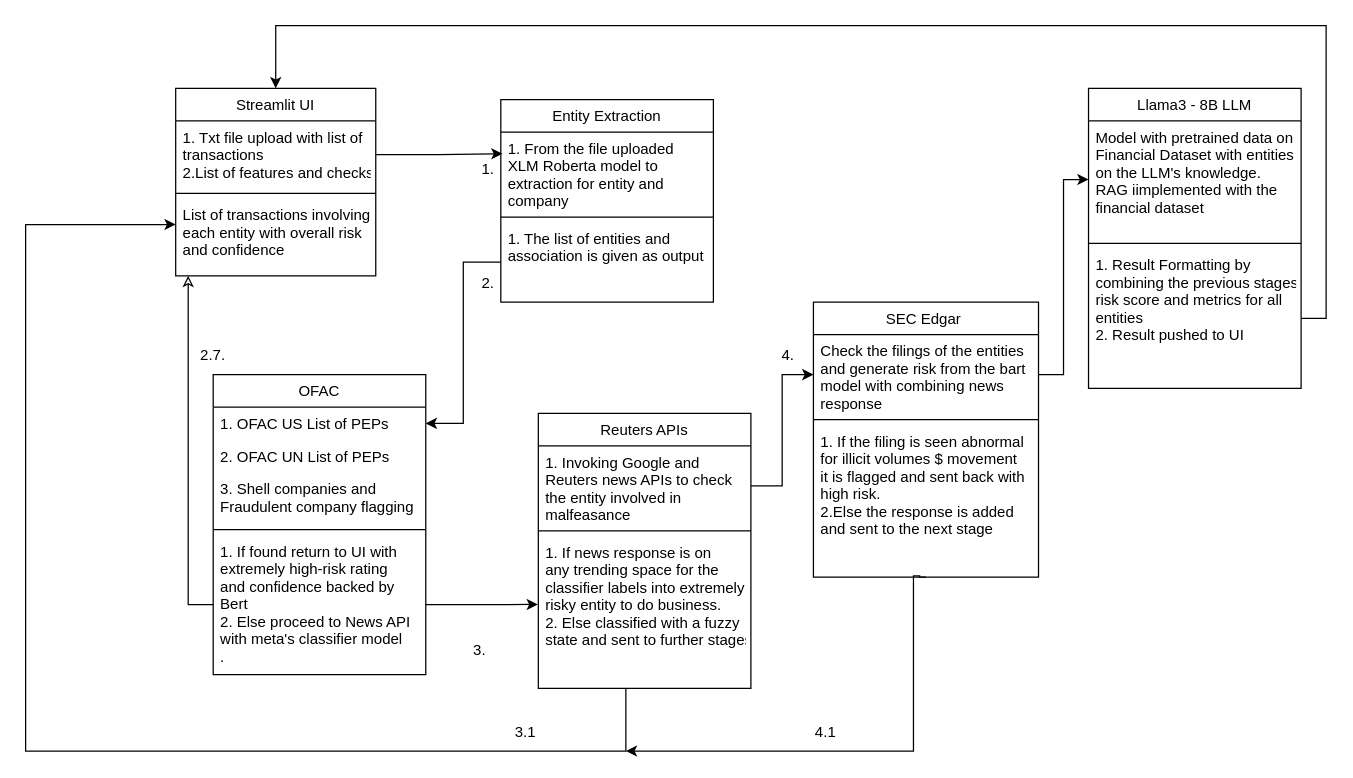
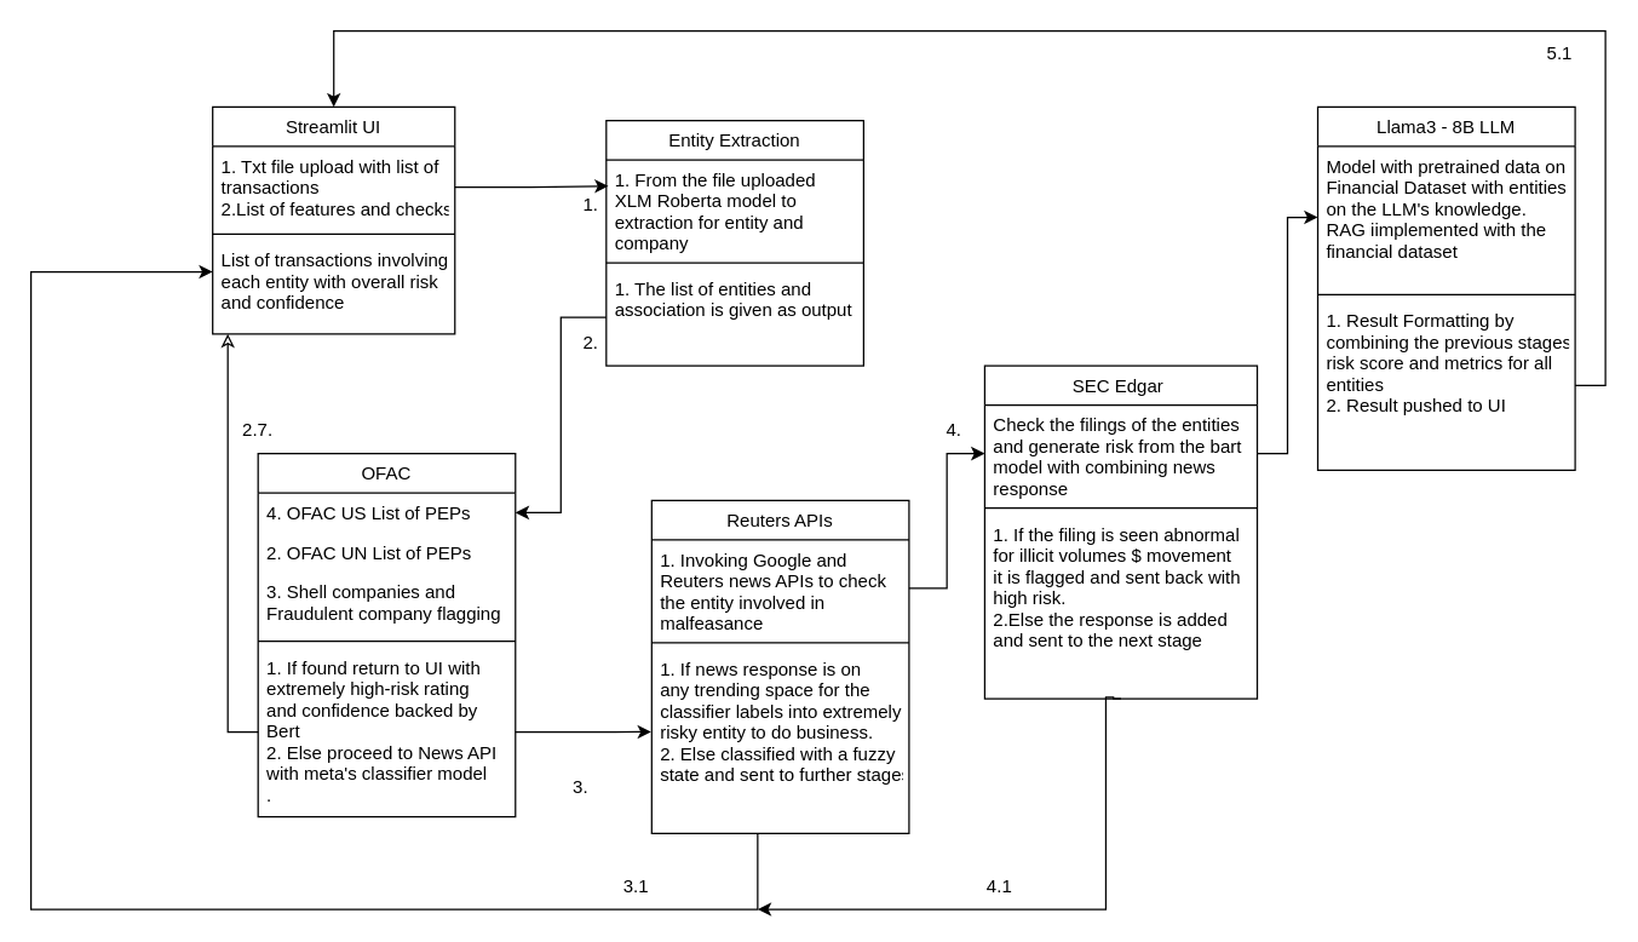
  <mxCell id="0" />
  <mxCell id="1" parent="0" />
  <mxCell id="2" value="Streamlit UI" style="swimlane;fontStyle=0;align=center;verticalAlign=top;childLayout=stackLayout;horizontal=1;startSize=26;horizontalStack=0;resizeParent=1;resizeLast=0;collapsible=1;marginBottom=0;rounded=0;shadow=0;strokeWidth=1;" parent="1" vertex="1"><mxGeometry x="140" y="70" width="160" height="150" as="geometry"><mxRectangle x="230" y="140" width="160" height="26" as="alternateBounds" /></mxGeometry></mxCell>
  <mxCell id="3" value="1. Txt file upload with list of &#10;transactions&#10;2.List of features and checks" style="text;align=left;verticalAlign=top;spacingLeft=4;spacingRight=4;overflow=hidden;rotatable=0;points=[[0,0.5],[1,0.5]];portConstraint=eastwest;" parent="2" vertex="1"><mxGeometry y="26" width="160" height="54" as="geometry" /></mxCell>
  <mxCell id="4" value="" style="line;html=1;strokeWidth=1;align=left;verticalAlign=middle;spacingTop=-1;spacingLeft=3;spacingRight=3;rotatable=0;labelPosition=right;points=[];portConstraint=eastwest;" vertex="1" parent="2"><mxGeometry y="80" width="160" height="8" as="geometry" /></mxCell>
  <mxCell id="5" value="List of transactions involving&#10;each entity with overall risk &#10;and confidence" style="text;align=left;verticalAlign=top;spacingLeft=4;spacingRight=4;overflow=hidden;rotatable=0;points=[[0,0.5],[1,0.5]];portConstraint=eastwest;" vertex="1" parent="2"><mxGeometry y="88" width="160" height="42" as="geometry" /></mxCell>
  <mxCell id="6" value="Entity Extraction" style="swimlane;fontStyle=0;align=center;verticalAlign=top;childLayout=stackLayout;horizontal=1;startSize=26;horizontalStack=0;resizeParent=1;resizeLast=0;collapsible=1;marginBottom=0;rounded=0;shadow=0;strokeWidth=1;" parent="1" vertex="1"><mxGeometry x="400" y="79" width="170" height="162" as="geometry"><mxRectangle x="130" y="380" width="160" height="26" as="alternateBounds" /></mxGeometry></mxCell>
  <mxCell id="7" value="1. From the file uploaded&#10;XLM Roberta model to&#10;extraction for entity and &#10;company" style="text;align=left;verticalAlign=top;spacingLeft=4;spacingRight=4;overflow=hidden;rotatable=0;points=[[0,0.5],[1,0.5]];portConstraint=eastwest;" parent="6" vertex="1"><mxGeometry y="26" width="170" height="64" as="geometry" /></mxCell>
  <mxCell id="8" value="" style="line;html=1;strokeWidth=1;align=left;verticalAlign=middle;spacingTop=-1;spacingLeft=3;spacingRight=3;rotatable=0;labelPosition=right;points=[];portConstraint=eastwest;" parent="6" vertex="1"><mxGeometry y="90" width="170" height="8" as="geometry" /></mxCell>
  <mxCell id="9" value="1. The list of entities and &#10;association is given as output" style="text;align=left;verticalAlign=top;spacingLeft=4;spacingRight=4;overflow=hidden;rotatable=0;points=[[0,0.5],[1,0.5]];portConstraint=eastwest;" vertex="1" parent="6"><mxGeometry y="98" width="170" height="64" as="geometry" /></mxCell>
  <mxCell id="10" value="Reuters APIs" style="swimlane;fontStyle=0;align=center;verticalAlign=top;childLayout=stackLayout;horizontal=1;startSize=26;horizontalStack=0;resizeParent=1;resizeLast=0;collapsible=1;marginBottom=0;rounded=0;shadow=0;strokeWidth=1;" parent="1" vertex="1"><mxGeometry x="430" y="330" width="170" height="220" as="geometry"><mxRectangle x="340" y="380" width="170" height="26" as="alternateBounds" /></mxGeometry></mxCell>
  <mxCell id="11" value="1. Invoking Google and&#10;Reuters news APIs to check&#10;the entity involved in &#10;malfeasance" style="text;align=left;verticalAlign=top;spacingLeft=4;spacingRight=4;overflow=hidden;rotatable=0;points=[[0,0.5],[1,0.5]];portConstraint=eastwest;" parent="10" vertex="1"><mxGeometry y="26" width="170" height="64" as="geometry" /></mxCell>
  <mxCell id="12" value="" style="line;html=1;strokeWidth=1;align=left;verticalAlign=middle;spacingTop=-1;spacingLeft=3;spacingRight=3;rotatable=0;labelPosition=right;points=[];portConstraint=eastwest;" parent="10" vertex="1"><mxGeometry y="90" width="170" height="8" as="geometry" /></mxCell>
  <mxCell id="13" value="1. If news response is on &#10;any trending space for the &#10;classifier labels into extremely&#10;risky entity to do business.&#10;2. Else classified with a fuzzy&#10;state and sent to further stages &#10;" style="text;align=left;verticalAlign=top;spacingLeft=4;spacingRight=4;overflow=hidden;rotatable=0;points=[[0,0.5],[1,0.5]];portConstraint=eastwest;" vertex="1" parent="10"><mxGeometry y="98" width="170" height="122" as="geometry" /></mxCell>
  <mxCell id="14" value="OFAC" style="swimlane;fontStyle=0;align=center;verticalAlign=top;childLayout=stackLayout;horizontal=1;startSize=26;horizontalStack=0;resizeParent=1;resizeLast=0;collapsible=1;marginBottom=0;rounded=0;shadow=0;strokeWidth=1;" parent="1" vertex="1"><mxGeometry x="170" y="299" width="170" height="240" as="geometry"><mxRectangle x="550" y="140" width="160" height="26" as="alternateBounds" /></mxGeometry></mxCell>
- <mxCell id="15" value="1. OFAC US List of PEPs" style="text;align=left;verticalAlign=top;spacingLeft=4;spacingRight=4;overflow=hidden;rotatable=0;points=[[0,0.5],[1,0.5]];portConstraint=eastwest;" parent="14" vertex="1"><mxGeometry y="26" width="170" height="26" as="geometry" /></mxCell>
+ <mxCell id="15" value="4. OFAC US List of PEPs" style="text;align=left;verticalAlign=top;spacingLeft=4;spacingRight=4;overflow=hidden;rotatable=0;points=[[0,0.5],[1,0.5]];portConstraint=eastwest;" parent="14" vertex="1"><mxGeometry y="26" width="170" height="26" as="geometry" /></mxCell>
  <mxCell id="16" value="2. OFAC UN List of PEPs" style="text;align=left;verticalAlign=top;spacingLeft=4;spacingRight=4;overflow=hidden;rotatable=0;points=[[0,0.5],[1,0.5]];portConstraint=eastwest;rounded=0;shadow=0;html=0;" parent="14" vertex="1"><mxGeometry y="52" width="170" height="26" as="geometry" /></mxCell>
  <mxCell id="17" value="3. Shell companies and &#10;Fraudulent company flagging" style="text;align=left;verticalAlign=top;spacingLeft=4;spacingRight=4;overflow=hidden;rotatable=0;points=[[0,0.5],[1,0.5]];portConstraint=eastwest;rounded=0;shadow=0;html=0;" parent="14" vertex="1"><mxGeometry y="78" width="170" height="42" as="geometry" /></mxCell>
  <mxCell id="18" value="" style="line;html=1;strokeWidth=1;align=left;verticalAlign=middle;spacingTop=-1;spacingLeft=3;spacingRight=3;rotatable=0;labelPosition=right;points=[];portConstraint=eastwest;" parent="14" vertex="1"><mxGeometry y="120" width="170" height="8" as="geometry" /></mxCell>
  <mxCell id="19" style="edgeStyle=orthogonalEdgeStyle;rounded=0;orthogonalLoop=1;jettySize=auto;html=1;exitX=0;exitY=0.5;exitDx=0;exitDy=0;endArrow=classic;endFill=0;" edge="1" parent="14" source="20"><mxGeometry relative="1" as="geometry"><mxPoint x="-20" y="-79" as="targetPoint" /></mxGeometry></mxCell>
  <mxCell id="20" value="1. If found return to UI with&#10;extremely high-risk rating&#10;and confidence backed by &#10;Bert&#10;2. Else proceed to News API&#10;with meta's classifier model&#10;. " style="text;align=left;verticalAlign=top;spacingLeft=4;spacingRight=4;overflow=hidden;rotatable=0;points=[[0,0.5],[1,0.5]];portConstraint=eastwest;" parent="14" vertex="1"><mxGeometry y="128" width="170" height="112" as="geometry" /></mxCell>
  <mxCell id="21" value="1." style="text;html=1;align=center;verticalAlign=middle;whiteSpace=wrap;rounded=0;" vertex="1" parent="1"><mxGeometry x="360" y="120" width="60" height="30" as="geometry" /></mxCell>
  <mxCell id="22" style="edgeStyle=orthogonalEdgeStyle;rounded=0;orthogonalLoop=1;jettySize=auto;html=1;entryX=0.008;entryY=0.27;entryDx=0;entryDy=0;entryPerimeter=0;" edge="1" parent="1" source="3" target="7"><mxGeometry relative="1" as="geometry" /></mxCell>
  <mxCell id="23" style="edgeStyle=orthogonalEdgeStyle;rounded=0;orthogonalLoop=1;jettySize=auto;html=1;exitX=0;exitY=0.5;exitDx=0;exitDy=0;" edge="1" parent="1" source="9" target="15"><mxGeometry relative="1" as="geometry" /></mxCell>
  <mxCell id="24" value="2." style="text;html=1;align=center;verticalAlign=middle;whiteSpace=wrap;rounded=0;" vertex="1" parent="1"><mxGeometry x="360" y="211" width="60" height="30" as="geometry" /></mxCell>
  <mxCell id="25" value="2.7." style="text;html=1;align=center;verticalAlign=middle;whiteSpace=wrap;rounded=0;" vertex="1" parent="1"><mxGeometry x="140" y="269" width="60" height="30" as="geometry" /></mxCell>
  <mxCell id="26" style="edgeStyle=orthogonalEdgeStyle;rounded=0;orthogonalLoop=1;jettySize=auto;html=1;entryX=-0.002;entryY=0.449;entryDx=0;entryDy=0;entryPerimeter=0;" edge="1" parent="1" source="20" target="13"><mxGeometry relative="1" as="geometry" /></mxCell>
  <mxCell id="27" value="3.&amp;nbsp;" style="text;html=1;align=center;verticalAlign=middle;whiteSpace=wrap;rounded=0;" vertex="1" parent="1"><mxGeometry x="355" y="505" width="60" height="30" as="geometry" /></mxCell>
  <mxCell id="28" style="edgeStyle=orthogonalEdgeStyle;rounded=0;orthogonalLoop=1;jettySize=auto;html=1;" edge="1" parent="1" target="5"><mxGeometry relative="1" as="geometry"><mxPoint x="500" y="550" as="sourcePoint" /><Array as="points"><mxPoint x="500" y="600" /><mxPoint x="20" y="600" /><mxPoint x="20" y="179" /></Array></mxGeometry></mxCell>
  <mxCell id="29" value="3.1" style="text;html=1;align=center;verticalAlign=middle;whiteSpace=wrap;rounded=0;" vertex="1" parent="1"><mxGeometry x="390" y="570" width="60" height="30" as="geometry" /></mxCell>
  <mxCell id="30" value="SEC Edgar " style="swimlane;fontStyle=0;align=center;verticalAlign=top;childLayout=stackLayout;horizontal=1;startSize=26;horizontalStack=0;resizeParent=1;resizeLast=0;collapsible=1;marginBottom=0;rounded=0;shadow=0;strokeWidth=1;" vertex="1" parent="1"><mxGeometry x="650" y="241" width="180" height="220" as="geometry"><mxRectangle x="340" y="380" width="170" height="26" as="alternateBounds" /></mxGeometry></mxCell>
  <mxCell id="31" value="Check the filings of the entities&#10;and generate risk from the bart&#10;model with combining news &#10;response " style="text;align=left;verticalAlign=top;spacingLeft=4;spacingRight=4;overflow=hidden;rotatable=0;points=[[0,0.5],[1,0.5]];portConstraint=eastwest;" vertex="1" parent="30"><mxGeometry y="26" width="180" height="64" as="geometry" /></mxCell>
  <mxCell id="32" value="" style="line;html=1;strokeWidth=1;align=left;verticalAlign=middle;spacingTop=-1;spacingLeft=3;spacingRight=3;rotatable=0;labelPosition=right;points=[];portConstraint=eastwest;" vertex="1" parent="30"><mxGeometry y="90" width="180" height="8" as="geometry" /></mxCell>
  <mxCell id="33" style="edgeStyle=orthogonalEdgeStyle;rounded=0;orthogonalLoop=1;jettySize=auto;html=1;exitX=0.5;exitY=1;exitDx=0;exitDy=0;" edge="1" parent="30" source="30"><mxGeometry relative="1" as="geometry"><mxPoint x="-150" y="359" as="targetPoint" /><Array as="points"><mxPoint x="85" y="219" /><mxPoint x="80" y="219" /><mxPoint x="80" y="359" /></Array></mxGeometry></mxCell>
  <mxCell id="34" value="1. If the filing is seen abnormal&#10;for illicit volumes $ movement&#10;it is flagged and sent back with&#10;high risk.&#10;2.Else the response is added&#10;and sent to the next stage" style="text;align=left;verticalAlign=top;spacingLeft=4;spacingRight=4;overflow=hidden;rotatable=0;points=[[0,0.5],[1,0.5]];portConstraint=eastwest;" vertex="1" parent="30"><mxGeometry y="98" width="180" height="112" as="geometry" /></mxCell>
  <mxCell id="35" style="edgeStyle=orthogonalEdgeStyle;rounded=0;orthogonalLoop=1;jettySize=auto;html=1;entryX=0;entryY=0.5;entryDx=0;entryDy=0;" edge="1" parent="1" source="11" target="31"><mxGeometry relative="1" as="geometry" /></mxCell>
  <mxCell id="36" value="4." style="text;html=1;align=center;verticalAlign=middle;whiteSpace=wrap;rounded=0;" vertex="1" parent="1"><mxGeometry x="600" y="269" width="60" height="30" as="geometry" /></mxCell>
  <mxCell id="37" value="4.1" style="text;html=1;align=center;verticalAlign=middle;whiteSpace=wrap;rounded=0;" vertex="1" parent="1"><mxGeometry x="630" y="570" width="60" height="30" as="geometry" /></mxCell>
  <mxCell id="38" value="Llama3 - 8B LLM" style="swimlane;fontStyle=0;align=center;verticalAlign=top;childLayout=stackLayout;horizontal=1;startSize=26;horizontalStack=0;resizeParent=1;resizeLast=0;collapsible=1;marginBottom=0;rounded=0;shadow=0;strokeWidth=1;" vertex="1" parent="1"><mxGeometry x="870" y="70" width="170" height="240" as="geometry"><mxRectangle x="340" y="380" width="170" height="26" as="alternateBounds" /></mxGeometry></mxCell>
  <mxCell id="39" value="Model with pretrained data on&#10;Financial Dataset with entities&#10;on the LLM's knowledge.&#10;RAG iimplemented with the&#10;financial dataset" style="text;align=left;verticalAlign=top;spacingLeft=4;spacingRight=4;overflow=hidden;rotatable=0;points=[[0,0.5],[1,0.5]];portConstraint=eastwest;" vertex="1" parent="38"><mxGeometry y="26" width="170" height="94" as="geometry" /></mxCell>
  <mxCell id="40" value="" style="line;html=1;strokeWidth=1;align=left;verticalAlign=middle;spacingTop=-1;spacingLeft=3;spacingRight=3;rotatable=0;labelPosition=right;points=[];portConstraint=eastwest;" vertex="1" parent="38"><mxGeometry y="120" width="170" height="8" as="geometry" /></mxCell>
  <mxCell id="41" value="1. Result Formatting by &#10;combining the previous stages'&#10;risk score and metrics for all &#10;entities&#10;2. Result pushed to UI" style="text;align=left;verticalAlign=top;spacingLeft=4;spacingRight=4;overflow=hidden;rotatable=0;points=[[0,0.5],[1,0.5]];portConstraint=eastwest;" vertex="1" parent="38"><mxGeometry y="128" width="170" height="112" as="geometry" /></mxCell>
  <mxCell id="42" style="edgeStyle=orthogonalEdgeStyle;rounded=0;orthogonalLoop=1;jettySize=auto;html=1;exitX=1;exitY=0.5;exitDx=0;exitDy=0;entryX=0.5;entryY=0;entryDx=0;entryDy=0;" edge="1" parent="1" source="41" target="2"><mxGeometry relative="1" as="geometry"><Array as="points"><mxPoint x="1060" y="254" /><mxPoint x="1060" y="20" /><mxPoint x="220" y="20" /></Array></mxGeometry></mxCell>
  <mxCell id="43" style="edgeStyle=orthogonalEdgeStyle;rounded=0;orthogonalLoop=1;jettySize=auto;html=1;exitX=1;exitY=0.5;exitDx=0;exitDy=0;" edge="1" parent="1" source="31" target="39"><mxGeometry relative="1" as="geometry" /></mxCell>
+ <mxCell id="44" value="5.1" style="text;html=1;align=center;verticalAlign=middle;whiteSpace=wrap;rounded=0;" vertex="1" parent="1"><mxGeometry x="1000" y="20" width="60" height="30" as="geometry" /></mxCell>
